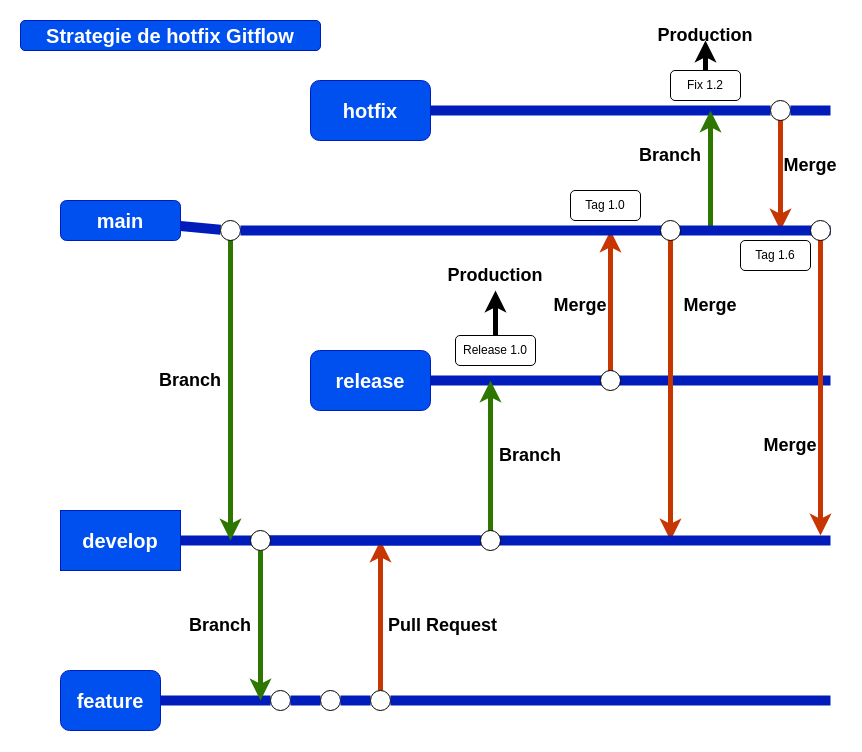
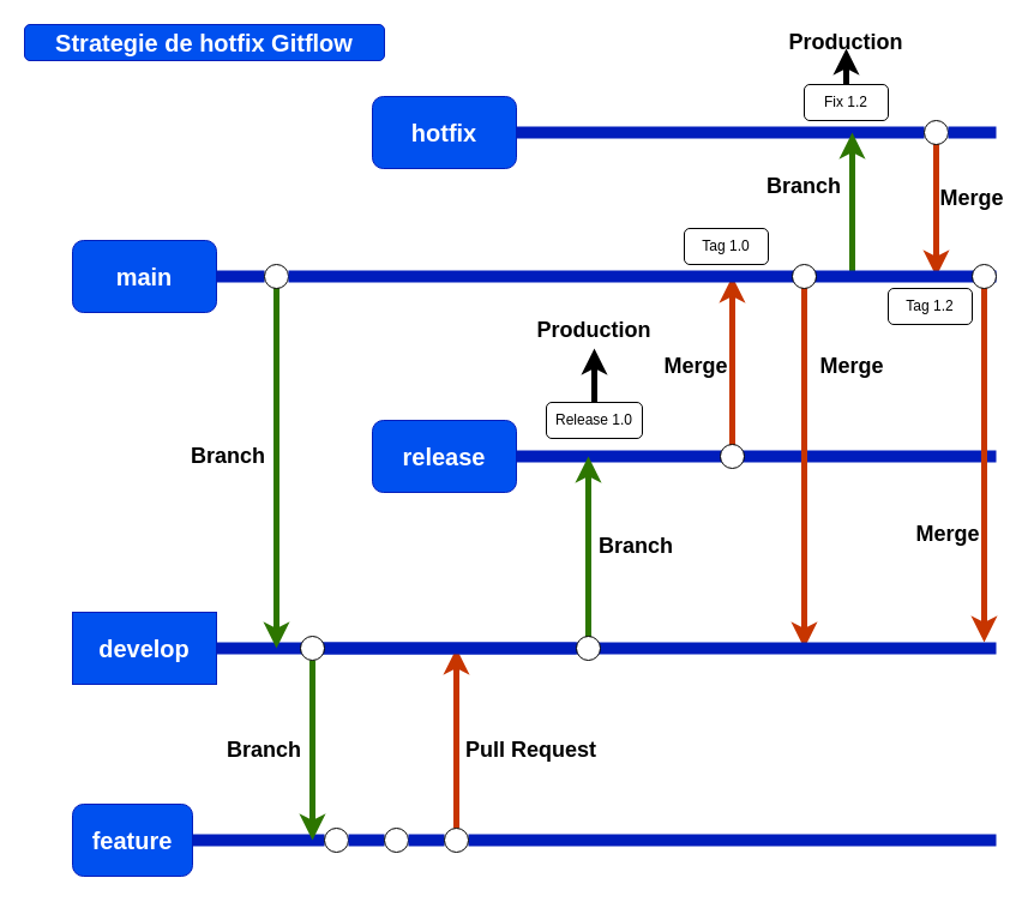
  <mxCell id="0" />
  <mxCell id="1" parent="0" />
  <mxCell id="2" value="" style="endArrow=none;html=1;fillColor=#0050ef;strokeColor=#001DBC;strokeWidth=10;startArrow=none;" edge="1" parent="1" source="55" target="3"><mxGeometry width="50" height="50" relative="1" as="geometry"><mxPoint x="830" y="110" as="sourcePoint" /><mxPoint x="830" as="targetPoint" y="20" /></mxGeometry></mxCell>
  <mxCell id="3" value="hotfix" style="rounded=1;whiteSpace=wrap;html=1;fillColor=#0050ef;fontColor=#ffffff;strokeColor=#001DBC;fontSize=20;fontStyle=1" vertex="1" parent="1"><mxGeometry x="310" y="80" width="120" height="60" as="geometry" /></mxCell>
- <mxCell id="4" value="main" style="rounded=1;whiteSpace=wrap;html=1;fillColor=#0050ef;fontColor=#ffffff;strokeColor=#001DBC;fontSize=20;fontStyle=1" vertex="1" parent="1"><mxGeometry x="60" y="200" width="120" height="40" as="geometry" /></mxCell>
+ <mxCell id="4" value="main" style="rounded=1;whiteSpace=wrap;html=1;fillColor=#0050ef;fontColor=#ffffff;strokeColor=#001DBC;fontSize=20;fontStyle=1" vertex="1" parent="1"><mxGeometry x="60" y="200" width="120" height="60" as="geometry" /></mxCell>
  <mxCell id="5" value="" style="endArrow=none;html=1;fillColor=#0050ef;strokeColor=#001DBC;strokeWidth=10;startArrow=none;" edge="1" target="4" parent="1" source="46"><mxGeometry width="50" height="50" relative="1" as="geometry"><mxPoint x="830" y="230" as="sourcePoint" /><mxPoint x="830" y="140" as="targetPoint" /></mxGeometry></mxCell>
  <mxCell id="6" value="release" style="rounded=1;whiteSpace=wrap;html=1;fillColor=#0050ef;fontColor=#ffffff;strokeColor=#001DBC;fontSize=20;fontStyle=1" vertex="1" parent="1"><mxGeometry x="310" y="350" width="120" height="60" as="geometry" /></mxCell>
  <mxCell id="7" value="" style="endArrow=none;html=1;fillColor=#0050ef;strokeColor=#001DBC;strokeWidth=10;" edge="1" target="6" parent="1"><mxGeometry width="50" height="50" relative="1" as="geometry"><mxPoint x="830" y="380" as="sourcePoint" /><mxPoint x="830" y="300" as="targetPoint" /></mxGeometry></mxCell>
  <mxCell id="8" value="develop" style="whiteSpace=wrap;html=1;fillColor=#0050ef;fontColor=#ffffff;strokeColor=#001DBC;fontSize=20;fontStyle=1;rounded=0;" vertex="1" parent="1"><mxGeometry x="60" y="510" width="120" height="60" as="geometry" /></mxCell>
  <mxCell id="9" value="" style="endArrow=none;html=1;fillColor=#0050ef;strokeColor=#001DBC;strokeWidth=10;startArrow=none;" edge="1" target="8" parent="1" source="51"><mxGeometry width="50" height="50" relative="1" as="geometry"><mxPoint x="830" y="540" as="sourcePoint" /><mxPoint x="830" y="450" as="targetPoint" /><Array as="points" /></mxGeometry></mxCell>
  <mxCell id="10" value="feature" style="rounded=1;whiteSpace=wrap;html=1;fillColor=#0050ef;fontColor=#ffffff;strokeColor=#001DBC;fontSize=20;fontStyle=1" vertex="1" parent="1"><mxGeometry x="60" y="670" width="100" height="60" as="geometry" /></mxCell>
  <mxCell id="11" value="" style="endArrow=none;html=1;strokeWidth=10;fillColor=#0050ef;strokeColor=#001DBC;startArrow=none;" edge="1" target="10" parent="1" source="40"><mxGeometry width="50" height="50" relative="1" as="geometry"><mxPoint x="830" y="700" as="sourcePoint" /><mxPoint x="820" y="610" as="targetPoint" /></mxGeometry></mxCell>
  <mxCell id="12" value="Strategie de hotfix Gitflow" style="text;html=1;strokeColor=#001DBC;fillColor=#0050ef;align=center;verticalAlign=middle;whiteSpace=wrap;rounded=1;fontSize=20;fontColor=#ffffff;fontStyle=1" vertex="1" parent="1"><mxGeometry width="300" height="30" as="geometry" x="20" y="20" /></mxCell>
  <mxCell id="13" value="" style="endArrow=classic;html=1;fontSize=20;strokeWidth=5;strokeColor=#2D7600;fillColor=#60a917;" edge="1" parent="1"><mxGeometry width="50" height="50" relative="1" as="geometry"><mxPoint x="230" y="230" as="sourcePoint" /><mxPoint x="230" y="540" as="targetPoint" /><Array as="points"><mxPoint x="230" y="430" /></Array></mxGeometry></mxCell>
  <mxCell id="14" value="" style="endArrow=classic;html=1;fontSize=20;strokeColor=#2D7600;strokeWidth=5;fillColor=#60a917;startArrow=none;" edge="1" parent="1" source="53"><mxGeometry width="50" height="50" relative="1" as="geometry"><mxPoint x="260" y="540" as="sourcePoint" /><mxPoint x="260" y="700" as="targetPoint" /><Array as="points"><mxPoint x="260" y="610" /></Array></mxGeometry></mxCell>
  <mxCell id="15" value="" style="endArrow=classic;html=1;fontSize=20;strokeColor=#C73500;strokeWidth=5;fillColor=#fa6800;startArrow=none;" edge="1" parent="1" source="48"><mxGeometry width="50" height="50" relative="1" as="geometry"><mxPoint x="380" y="700" as="sourcePoint" /><mxPoint x="380" y="540" as="targetPoint" /><Array as="points" /></mxGeometry></mxCell>
  <mxCell id="16" value="" style="endArrow=classic;html=1;fontSize=20;strokeColor=#2D7600;strokeWidth=5;fontColor=#00994D;fillColor=#60a917;" edge="1" parent="1"><mxGeometry width="50" height="50" relative="1" as="geometry"><mxPoint x="490" y="540" as="sourcePoint" /><mxPoint x="490" y="380" as="targetPoint" /><Array as="points" /></mxGeometry></mxCell>
  <mxCell id="17" value="" style="endArrow=classic;html=1;fontSize=20;strokeColor=#C73500;strokeWidth=5;fillColor=#fa6800;" edge="1" parent="1"><mxGeometry width="50" height="50" relative="1" as="geometry"><mxPoint x="610" y="380" as="sourcePoint" /><mxPoint x="610" y="230" as="targetPoint" /><Array as="points" /></mxGeometry></mxCell>
  <mxCell id="18" value="Release 1.0" style="rounded=1;whiteSpace=wrap;html=1;fontSize=12;" vertex="1" parent="1"><mxGeometry x="455" y="335" width="80" height="30" as="geometry" /></mxCell>
  <mxCell id="19" value="" style="endArrow=classic;html=1;fontSize=12;strokeColor=#000000;strokeWidth=5;exitX=0.5;exitY=0;exitDx=0;exitDy=0;entryX=0.5;entryY=1;entryDx=0;entryDy=0;" edge="1" parent="1" source="18" target="20"><mxGeometry width="50" height="50" relative="1" as="geometry"><mxPoint x="500" y="330" as="sourcePoint" /><mxPoint x="495" y="290" as="targetPoint" /><Array as="points" /></mxGeometry></mxCell>
  <mxCell id="20" value="Production" style="text;html=1;strokeColor=none;fillColor=none;align=center;verticalAlign=middle;whiteSpace=wrap;rounded=0;fontSize=18;fontColor=#000000;fontStyle=1" vertex="1" parent="1"><mxGeometry x="465" y="260" width="60" height="30" as="geometry" /></mxCell>
  <mxCell id="21" value="Merge" style="text;html=1;strokeColor=none;fillColor=none;align=center;verticalAlign=middle;whiteSpace=wrap;rounded=0;fontSize=18;fontColor=#000000;fontStyle=1" vertex="1" parent="1"><mxGeometry x="550" y="290" width="60" height="30" as="geometry" /></mxCell>
  <mxCell id="22" value="Pull Request" style="text;html=1;strokeColor=none;fillColor=none;align=center;verticalAlign=middle;whiteSpace=wrap;rounded=0;fontSize=18;fontColor=#000000;fontStyle=1" vertex="1" parent="1"><mxGeometry x="385" y="610" width="115" height="30" as="geometry" /></mxCell>
  <mxCell id="23" value="Branch" style="text;html=1;strokeColor=none;fillColor=none;align=center;verticalAlign=middle;whiteSpace=wrap;rounded=0;fontSize=18;fontColor=#000000;fontStyle=1" vertex="1" parent="1"><mxGeometry x="190" y="610" width="60" height="30" as="geometry" /></mxCell>
  <mxCell id="24" value="Branch" style="text;html=1;align=center;verticalAlign=middle;whiteSpace=wrap;rounded=0;fontSize=18;fontStyle=1;fontColor=#000000;" vertex="1" parent="1"><mxGeometry x="160" y="365" width="60" height="30" as="geometry" /></mxCell>
  <mxCell id="25" value="Branch" style="text;html=1;strokeColor=none;fillColor=none;align=center;verticalAlign=middle;whiteSpace=wrap;rounded=0;fontSize=18;fontColor=#000000;fontStyle=1" vertex="1" parent="1"><mxGeometry x="500" y="440" width="60" height="30" as="geometry" /></mxCell>
  <mxCell id="26" value="" style="endArrow=classic;html=1;fontSize=20;strokeColor=#2D7600;strokeWidth=5;fillColor=#60a917;" edge="1" parent="1"><mxGeometry width="50" height="50" relative="1" as="geometry"><mxPoint x="710" y="230" as="sourcePoint" /><mxPoint x="710" y="110" as="targetPoint" /><Array as="points" /></mxGeometry></mxCell>
  <mxCell id="27" value="" style="endArrow=classic;html=1;fontSize=20;strokeWidth=5;strokeColor=#C73500;fillColor=#fa6800;" edge="1" parent="1"><mxGeometry width="50" height="50" relative="1" as="geometry"><mxPoint x="670" y="230" as="sourcePoint" /><mxPoint x="670" y="540" as="targetPoint" /><Array as="points"><mxPoint x="670" y="430" /></Array></mxGeometry></mxCell>
  <mxCell id="28" value="Merge" style="text;html=1;strokeColor=none;fillColor=none;align=center;verticalAlign=middle;whiteSpace=wrap;rounded=0;fontSize=18;fontColor=#000000;fontStyle=1" vertex="1" parent="1"><mxGeometry x="680" y="290" width="60" height="30" as="geometry" /></mxCell>
  <mxCell id="29" value="Tag 1.0" style="rounded=1;whiteSpace=wrap;html=1;fontSize=12;" vertex="1" parent="1"><mxGeometry x="570" y="190" width="70" height="30" as="geometry" /></mxCell>
  <mxCell id="30" value="" style="endArrow=classic;html=1;fontSize=20;strokeWidth=5;strokeColor=#C73500;fillColor=#fa6800;" edge="1" parent="1"><mxGeometry width="50" height="50" relative="1" as="geometry"><mxPoint x="780" y="110" as="sourcePoint" /><mxPoint x="780" y="230" as="targetPoint" /><Array as="points" /></mxGeometry></mxCell>
  <mxCell id="31" value="" style="endArrow=classic;html=1;fontSize=20;strokeWidth=5;strokeColor=#C73500;fillColor=#fa6800;" edge="1" parent="1"><mxGeometry width="50" height="50" relative="1" as="geometry"><mxPoint x="820" y="225" as="sourcePoint" /><mxPoint x="820" y="535" as="targetPoint" /><Array as="points"><mxPoint x="820" y="315" /><mxPoint x="820" y="425" /></Array></mxGeometry></mxCell>
  <mxCell id="32" value="Branch" style="text;html=1;strokeColor=none;fillColor=none;align=center;verticalAlign=middle;whiteSpace=wrap;rounded=0;fontSize=18;fontColor=#000000;fontStyle=1" vertex="1" parent="1"><mxGeometry x="640" y="140" width="60" height="30" as="geometry" /></mxCell>
  <mxCell id="33" value="Fix 1.2" style="rounded=1;whiteSpace=wrap;html=1;fontSize=12;" vertex="1" parent="1"><mxGeometry x="670" y="70" width="70" height="30" as="geometry" /></mxCell>
- <mxCell id="34" value="Tag 1.6" style="rounded=1;whiteSpace=wrap;html=1;fontSize=12;" vertex="1" parent="1"><mxGeometry x="740" y="240" width="70" height="30" as="geometry" /></mxCell>
+ <mxCell id="34" value="Tag 1.2" style="rounded=1;whiteSpace=wrap;html=1;fontSize=12;" vertex="1" parent="1"><mxGeometry x="740" y="240" width="70" height="30" as="geometry" /></mxCell>
  <mxCell id="35" value="" style="endArrow=classic;html=1;fontSize=12;strokeColor=#000000;strokeWidth=5;exitX=0.5;exitY=0;exitDx=0;exitDy=0;" edge="1" parent="1" source="33"><mxGeometry width="50" height="50" relative="1" as="geometry"><mxPoint x="505" y="345" as="sourcePoint" /><mxPoint x="705" y="40" as="targetPoint" /><Array as="points" /></mxGeometry></mxCell>
  <mxCell id="36" value="Production" style="text;html=1;strokeColor=none;fillColor=none;align=center;verticalAlign=middle;whiteSpace=wrap;rounded=0;fontSize=18;fontColor=#000000;fontStyle=1" vertex="1" parent="1"><mxGeometry x="675" width="60" height="30" as="geometry" y="20" /></mxCell>
  <mxCell id="37" value="Merge" style="text;html=1;strokeColor=none;fillColor=none;align=center;verticalAlign=middle;whiteSpace=wrap;rounded=0;fontSize=18;fontColor=#000000;fontStyle=1" vertex="1" parent="1"><mxGeometry x="760" y="430" width="60" height="30" as="geometry" /></mxCell>
  <mxCell id="38" value="Merge" style="text;html=1;strokeColor=none;fillColor=none;align=center;verticalAlign=middle;whiteSpace=wrap;rounded=0;fontSize=18;fontColor=#000000;fontStyle=1" vertex="1" parent="1"><mxGeometry x="780" y="150" width="60" height="30" as="geometry" /></mxCell>
  <mxCell id="39" value="" style="ellipse;whiteSpace=wrap;html=1;aspect=fixed;fontSize=18;fontColor=#000000;" vertex="1" parent="1"><mxGeometry x="310" y="710" as="geometry" /></mxCell>
  <mxCell id="40" value="" style="ellipse;whiteSpace=wrap;html=1;aspect=fixed;fontSize=18;fontColor=#000000;" vertex="1" parent="1"><mxGeometry x="270" y="690" width="20" height="20" as="geometry" /></mxCell>
  <mxCell id="41" value="" style="endArrow=none;html=1;strokeWidth=10;fillColor=#0050ef;strokeColor=#001DBC;startArrow=none;" edge="1" parent="1" source="43" target="40"><mxGeometry width="50" height="50" relative="1" as="geometry"><mxPoint x="830" y="700" as="sourcePoint" /><mxPoint x="180" y="700" as="targetPoint" /></mxGeometry></mxCell>
  <mxCell id="42" value="" style="endArrow=none;html=1;strokeWidth=10;fillColor=#0050ef;strokeColor=#001DBC;" edge="1" parent="1" target="48"><mxGeometry width="50" height="50" relative="1" as="geometry"><mxPoint x="830" y="700" as="sourcePoint" /><mxPoint x="290" y="700" as="targetPoint" /></mxGeometry></mxCell>
  <mxCell id="43" value="" style="ellipse;whiteSpace=wrap;html=1;aspect=fixed;fontSize=18;fontColor=#000000;" vertex="1" parent="1"><mxGeometry x="320" y="690" width="20" height="20" as="geometry" /></mxCell>
  <mxCell id="44" value="" style="endArrow=none;html=1;strokeWidth=10;fillColor=#0050ef;strokeColor=#001DBC;startArrow=none;" edge="1" parent="1" source="48" target="43"><mxGeometry width="50" height="50" relative="1" as="geometry"><mxPoint x="340" y="700" as="sourcePoint" /><mxPoint x="290" y="700" as="targetPoint" /></mxGeometry></mxCell>
  <mxCell id="45" value="" style="endArrow=none;html=1;fontSize=20;strokeColor=#2D7600;strokeWidth=5;fillColor=#60a917;" edge="1" parent="1" target="53"><mxGeometry width="50" height="50" relative="1" as="geometry"><mxPoint x="260" y="540" as="sourcePoint" /><mxPoint x="260" y="700" as="targetPoint" /><Array as="points" /></mxGeometry></mxCell>
  <mxCell id="46" value="" style="ellipse;whiteSpace=wrap;html=1;aspect=fixed;fontSize=18;fontColor=#000000;" vertex="1" parent="1"><mxGeometry x="220" y="220" width="20" height="20" as="geometry" /></mxCell>
  <mxCell id="47" value="" style="endArrow=none;html=1;fillColor=#0050ef;strokeColor=#001DBC;strokeWidth=10;" edge="1" parent="1" target="46"><mxGeometry width="50" height="50" relative="1" as="geometry"><mxPoint x="830" y="230" as="sourcePoint" /><mxPoint x="180" y="230" as="targetPoint" /></mxGeometry></mxCell>
  <mxCell id="48" value="" style="ellipse;whiteSpace=wrap;html=1;aspect=fixed;fontSize=18;fontColor=#000000;" vertex="1" parent="1"><mxGeometry x="370" y="690" width="20" height="20" as="geometry" /></mxCell>
  <mxCell id="49" value="" style="endArrow=none;html=1;fontSize=20;strokeColor=#C73500;strokeWidth=5;fillColor=#fa6800;" edge="1" parent="1" target="48"><mxGeometry width="50" height="50" relative="1" as="geometry"><mxPoint x="380" y="700" as="sourcePoint" /><mxPoint x="380" y="540" as="targetPoint" /><Array as="points" /></mxGeometry></mxCell>
  <mxCell id="50" value="" style="endArrow=none;html=1;fillColor=#0050ef;strokeColor=#001DBC;strokeWidth=10;" edge="1" parent="1" target="51"><mxGeometry width="50" height="50" relative="1" as="geometry"><mxPoint x="830" y="540" as="sourcePoint" /><mxPoint x="180" y="540" as="targetPoint" /><Array as="points"><mxPoint x="250" y="540" /></Array></mxGeometry></mxCell>
  <mxCell id="51" value="" style="ellipse;whiteSpace=wrap;html=1;aspect=fixed;fontSize=18;fontColor=#000000;" vertex="1" parent="1"><mxGeometry x="480" y="530" width="20" height="20" as="geometry" /></mxCell>
  <mxCell id="52" value="" style="ellipse;whiteSpace=wrap;html=1;aspect=fixed;fontSize=18;fontColor=#000000;" vertex="1" parent="1"><mxGeometry x="600" y="370" width="20" height="20" as="geometry" /></mxCell>
  <mxCell id="53" value="" style="ellipse;whiteSpace=wrap;html=1;aspect=fixed;fontSize=18;fontColor=#000000;" vertex="1" parent="1"><mxGeometry x="250" y="530" width="20" height="20" as="geometry" /></mxCell>
  <mxCell id="54" value="" style="ellipse;whiteSpace=wrap;html=1;aspect=fixed;fontSize=18;fontColor=#000000;" vertex="1" parent="1"><mxGeometry x="660" y="220" width="20" height="20" as="geometry" /></mxCell>
  <mxCell id="55" value="" style="ellipse;whiteSpace=wrap;html=1;aspect=fixed;fontSize=18;fontColor=#000000;" vertex="1" parent="1"><mxGeometry x="770" y="100" width="20" height="20" as="geometry" /></mxCell>
  <mxCell id="56" value="" style="endArrow=none;html=1;fillColor=#0050ef;strokeColor=#001DBC;strokeWidth=10;" edge="1" parent="1" target="55"><mxGeometry width="50" height="50" relative="1" as="geometry"><mxPoint x="830" y="110" as="sourcePoint" /><mxPoint x="430" y="110" as="targetPoint" /></mxGeometry></mxCell>
  <mxCell id="57" value="" style="ellipse;whiteSpace=wrap;html=1;aspect=fixed;fontSize=18;fontColor=#000000;" vertex="1" parent="1"><mxGeometry x="810" y="220" width="20" height="20" as="geometry" /></mxCell>
